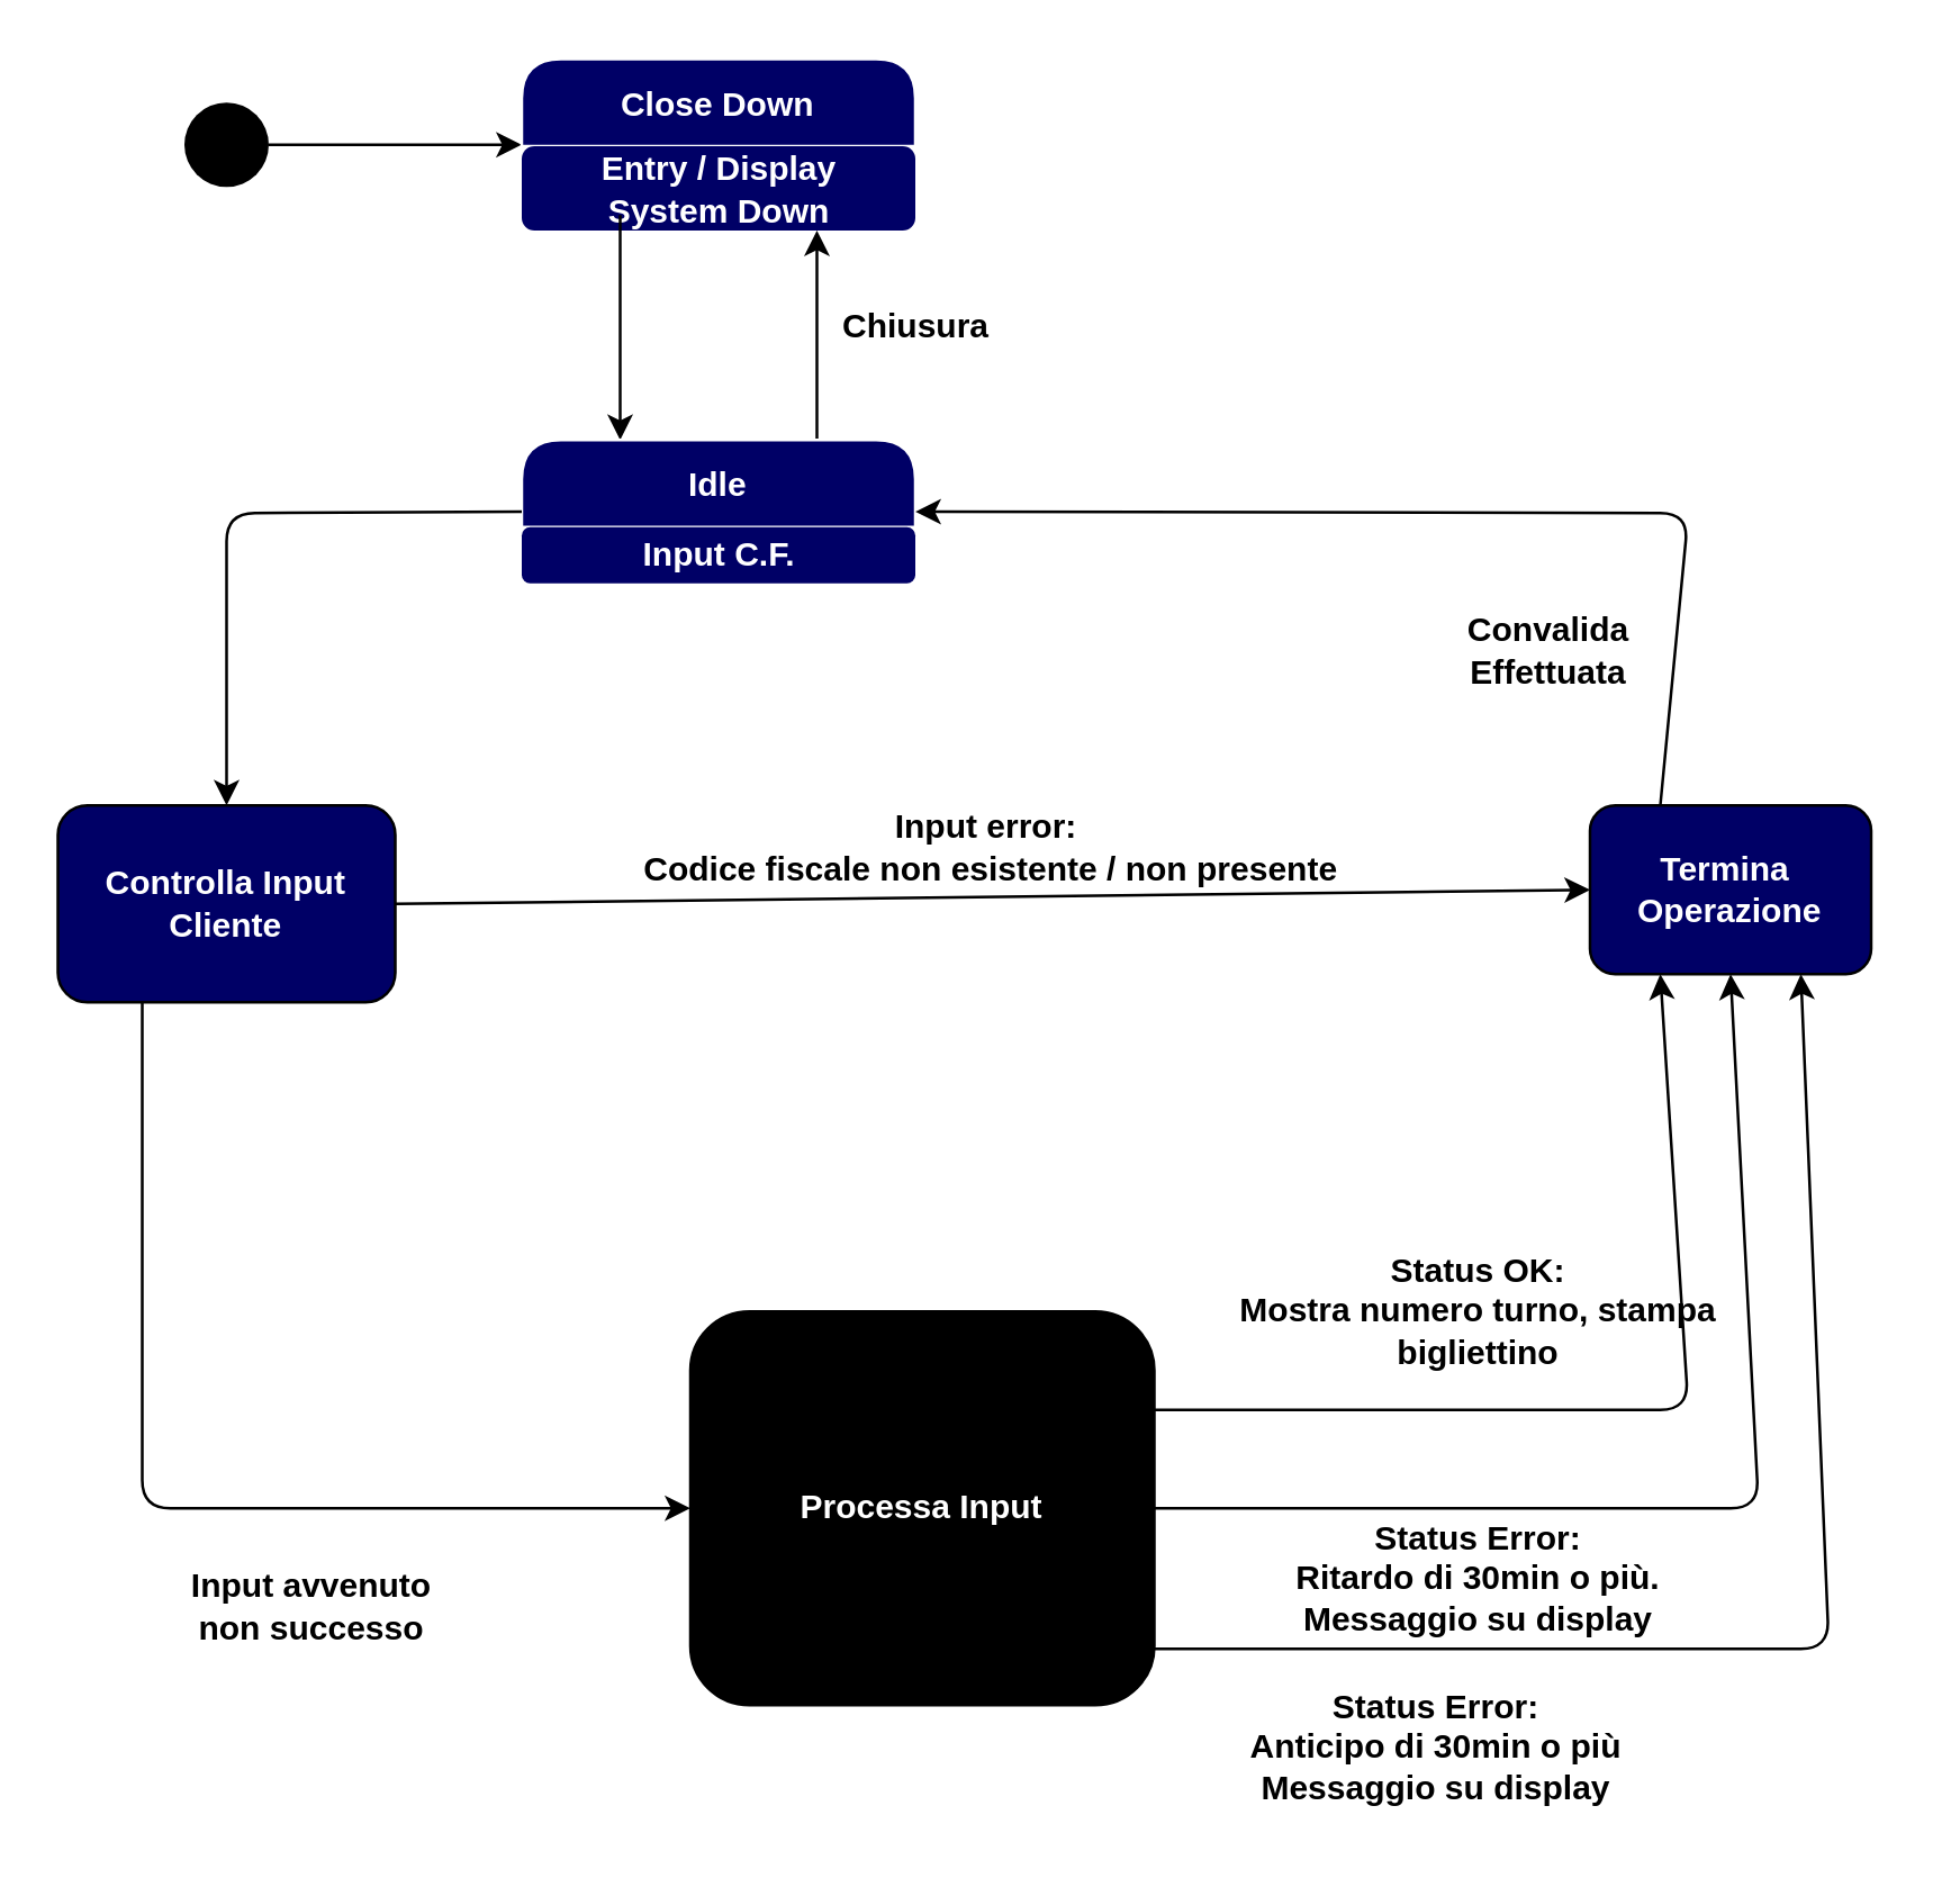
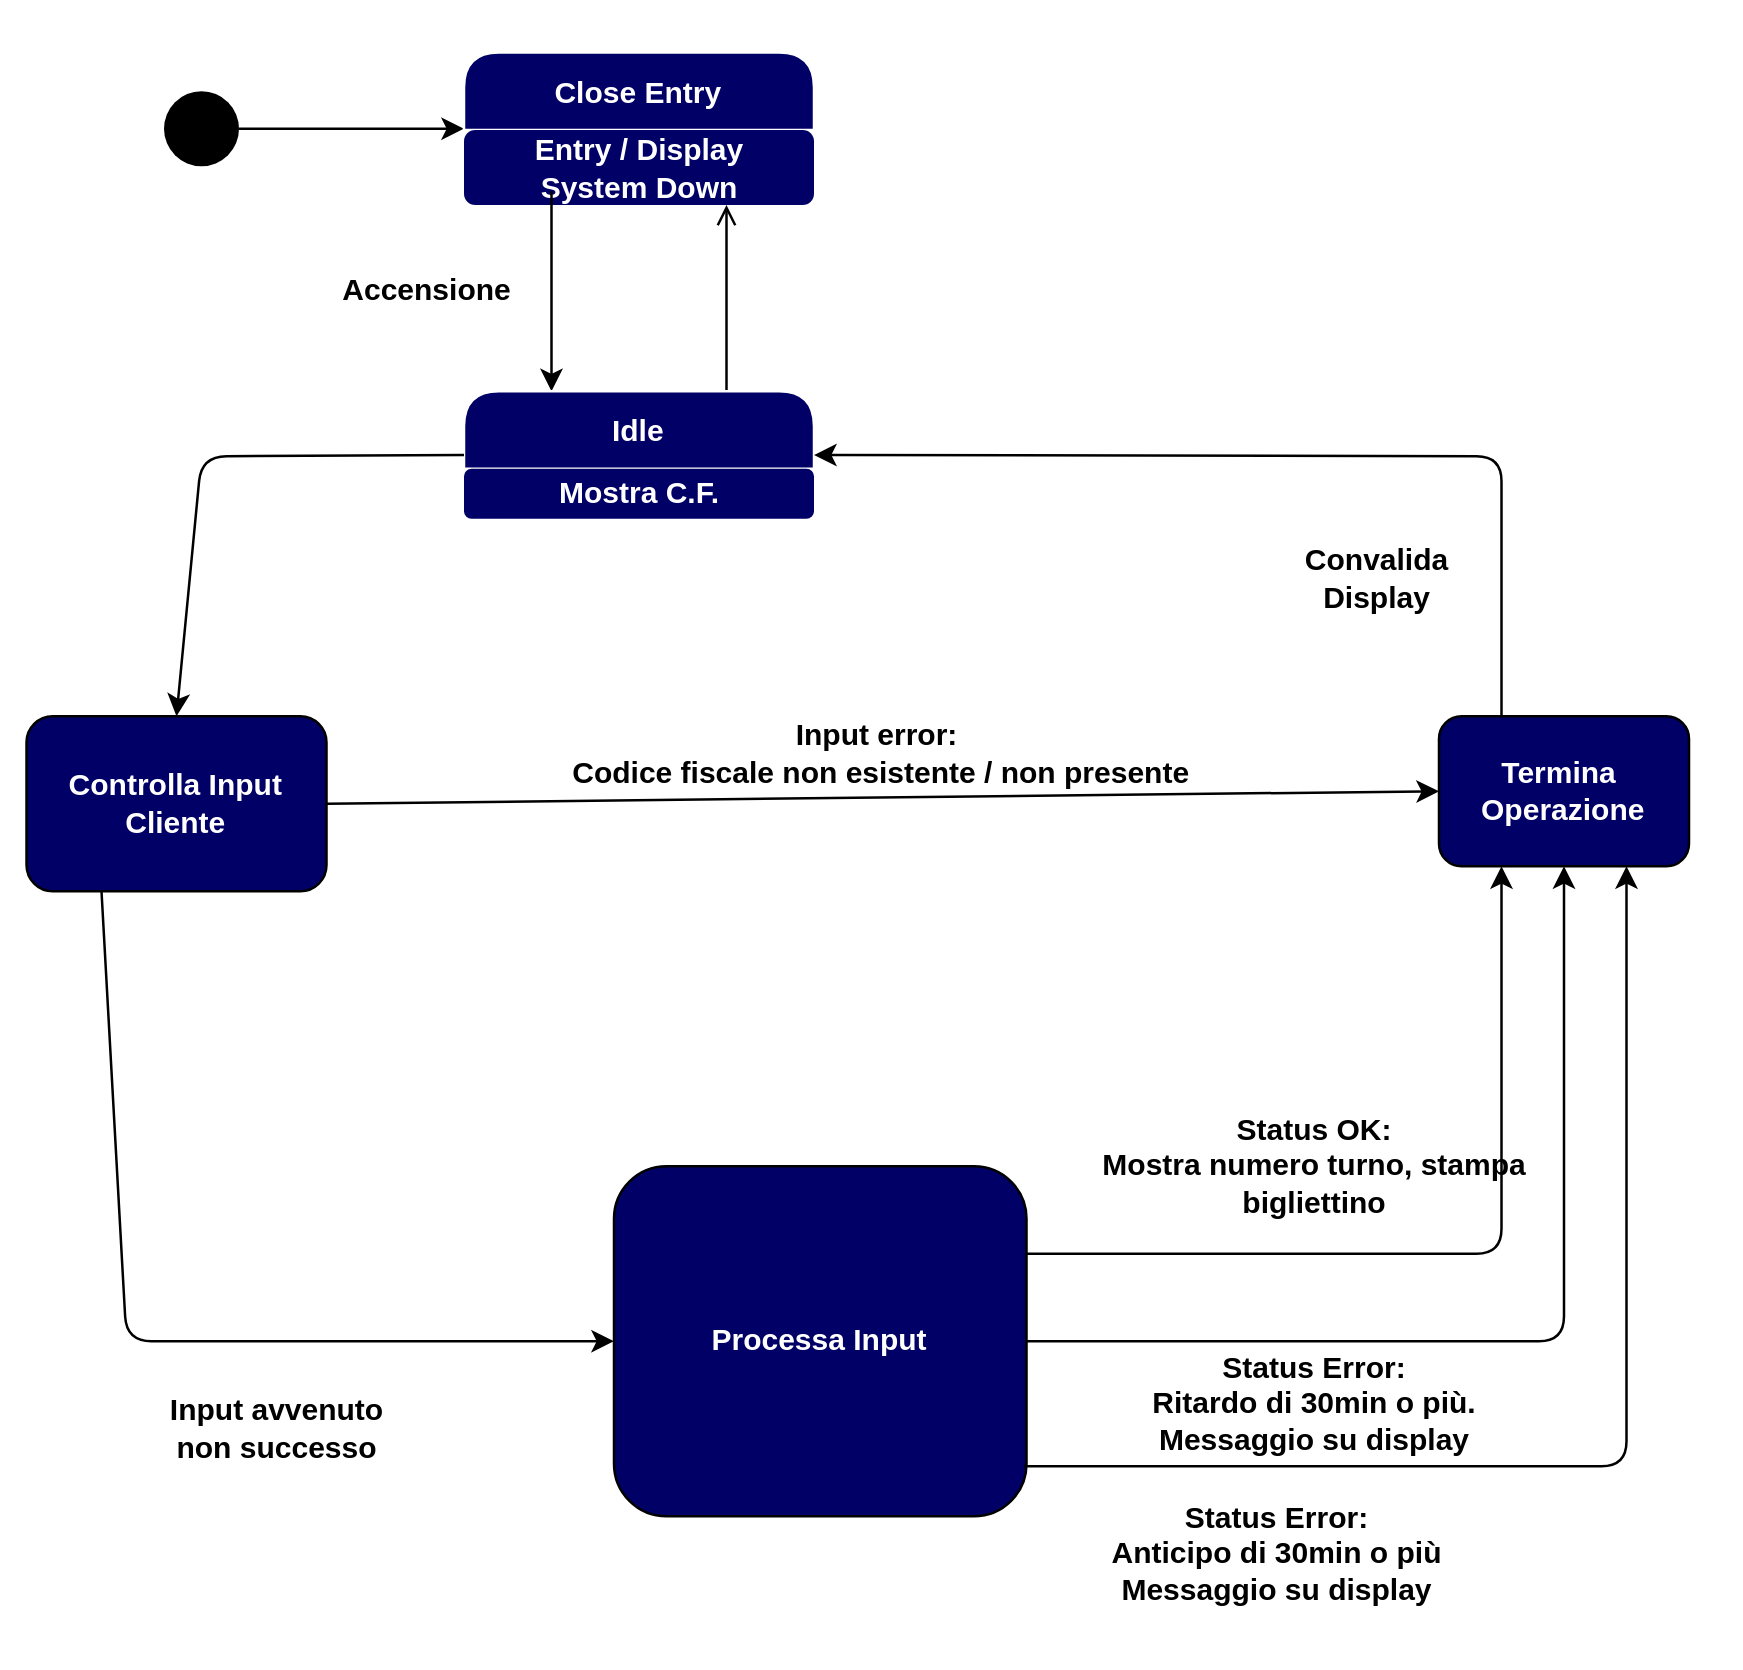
  <mxCell id="0" />
  <mxCell id="1" parent="0" />
  <mxCell id="2" value="" style="ellipse;fillColor=#000000;strokeColor=none;" vertex="1" parent="1"><mxGeometry x="65" y="36" width="30" height="30" as="geometry" /></mxCell>
  <mxCell id="3" value="" style="endArrow=classic;html=1;exitX=1;exitY=0.5;exitDx=0;exitDy=0;entryX=0;entryY=0.5;entryDx=0;entryDy=0;" edge="1" parent="1" source="2" target="4"><mxGeometry width="50" height="50" relative="1" as="geometry"><mxPoint x="365" y="436" as="sourcePoint" /><mxPoint x="185" y="51" as="targetPoint" /></mxGeometry></mxCell>
- <mxCell id="4" value="Close Down" style="swimlane;fontStyle=1;childLayout=stackLayout;horizontal=1;startSize=31;horizontalStack=0;resizeParent=1;resizeParentMax=0;resizeLast=0;collapsible=1;marginBottom=0;rounded=1;fillColor=#000066;fontColor=#FFFFFF;swimlaneLine=1;strokeColor=#FFFFFF;" vertex="1" parent="1"><mxGeometry x="185" y="20.5" width="140" height="61" as="geometry" /></mxCell>
+ <mxCell id="4" value="Close Entry" style="swimlane;fontStyle=1;childLayout=stackLayout;horizontal=1;startSize=31;horizontalStack=0;resizeParent=1;resizeParentMax=0;resizeLast=0;collapsible=1;marginBottom=0;rounded=1;fillColor=#000066;fontColor=#FFFFFF;swimlaneLine=1;strokeColor=#FFFFFF;" vertex="1" parent="1"><mxGeometry x="185" y="20.5" width="140" height="61" as="geometry" /></mxCell>
  <mxCell id="5" value="&lt;font color=&quot;#ffffff&quot;&gt;&lt;b&gt;Entry / Display &lt;br&gt;System Down&lt;/b&gt;&lt;/font&gt;" style="text;html=1;align=center;verticalAlign=middle;resizable=0;points=[];autosize=1;fillColor=#000066;rounded=1;" vertex="1" parent="4"><mxGeometry y="31" width="140" height="30" as="geometry" /></mxCell>
  <mxCell id="6" value="" style="endArrow=classic;html=1;entryX=0.25;entryY=0;entryDx=0;entryDy=0;" edge="1" parent="1" target="11"><mxGeometry width="50" height="50" relative="1" as="geometry"><mxPoint x="220" y="76" as="sourcePoint" /><mxPoint x="220" y="156" as="targetPoint" /></mxGeometry></mxCell>
- <mxCell id="7" value="" style="endArrow=classic;html=1;entryX=0.75;entryY=1;entryDx=0;entryDy=0;exitX=0.75;exitY=0;exitDx=0;exitDy=0;entryPerimeter=0;" edge="1" parent="1" source="11" target="5"><mxGeometry width="50" height="50" relative="1" as="geometry"><mxPoint x="290" y="156" as="sourcePoint" /><mxPoint x="285" y="186" as="targetPoint" /></mxGeometry></mxCell>
- <mxCell id="8" value="Chiusura" style="text;html=1;align=center;verticalAlign=middle;resizable=0;points=[];autosize=1;fontStyle=1" vertex="1" parent="1"><mxGeometry x="290" y="106" width="70" height="20" as="geometry" /></mxCell>
+ <mxCell id="7" value="" style="endArrow=open;html=1;entryX=0.75;entryY=1;entryDx=0;entryDy=0;exitX=0.75;exitY=0;exitDx=0;exitDy=0;entryPerimeter=0;" edge="1" parent="1" source="11" target="5"><mxGeometry width="50" height="50" relative="1" as="geometry"><mxPoint x="290" y="156" as="sourcePoint" /><mxPoint x="285" y="186" as="targetPoint" /></mxGeometry></mxCell>
+ <mxCell id="9" value="Accensione" style="text;html=1;align=center;verticalAlign=middle;resizable=0;points=[];autosize=1;fontStyle=1" vertex="1" parent="1"><mxGeometry x="130" y="106" width="80" height="20" as="geometry" /></mxCell>
  <mxCell id="10" value="&lt;span style=&quot;color: rgba(0 , 0 , 0 , 0) ; font-family: monospace ; font-size: 0px&quot;&gt;Se&lt;/span&gt;" style="text;html=1;align=center;verticalAlign=middle;resizable=0;points=[];autosize=1;" vertex="1" parent="1"><mxGeometry x="245" y="186" width="20" height="20" as="geometry" /></mxCell>
  <mxCell id="11" value="Idle" style="swimlane;fontStyle=1;childLayout=stackLayout;horizontal=1;startSize=31;horizontalStack=0;resizeParent=1;resizeParentMax=0;resizeLast=0;collapsible=1;marginBottom=0;rounded=1;fillColor=#000066;fontColor=#FFFFFF;strokeColor=#FFFFFF;" vertex="1" parent="1"><mxGeometry x="185" y="156" width="140" height="51" as="geometry" /></mxCell>
- <mxCell id="12" value="Input C.F." style="text;html=1;align=center;verticalAlign=middle;resizable=0;points=[];autosize=1;fillColor=#000066;fontColor=#FFFFFF;fontStyle=1;rounded=1;" vertex="1" parent="11"><mxGeometry y="31" width="140" height="20" as="geometry" /></mxCell>
+ <mxCell id="12" value="Mostra C.F." style="text;html=1;align=center;verticalAlign=middle;resizable=0;points=[];autosize=1;fillColor=#000066;fontColor=#FFFFFF;fontStyle=1;rounded=1;" vertex="1" parent="11"><mxGeometry y="31" width="140" height="20" as="geometry" /></mxCell>
  <mxCell id="13" value="" style="endArrow=classic;html=1;exitX=0;exitY=0.5;exitDx=0;exitDy=0;entryX=0.5;entryY=0;entryDx=0;entryDy=0;" edge="1" parent="1" source="11" target="14"><mxGeometry width="50" height="50" relative="1" as="geometry"><mxPoint x="365" y="426" as="sourcePoint" /><mxPoint x="75" y="276" as="targetPoint" /><Array as="points"><mxPoint x="80" y="182" /></Array></mxGeometry></mxCell>
- <mxCell id="14" value="Controlla Input&lt;br&gt;Cliente" style="rounded=1;whiteSpace=wrap;html=1;fillColor=#000066;fontColor=#FFFFFF;fontStyle=1" vertex="1" parent="1"><mxGeometry x="20" y="286" width="120" height="70" as="geometry" /></mxCell>
+ <mxCell id="14" value="Controlla Input&lt;br&gt;Cliente" style="rounded=1;whiteSpace=wrap;html=1;fillColor=#000066;fontColor=#FFFFFF;fontStyle=1" vertex="1" parent="1"><mxGeometry x="10" y="286" width="120" height="70" as="geometry" /></mxCell>
  <mxCell id="15" value="" style="endArrow=classic;html=1;exitX=0.25;exitY=1;exitDx=0;exitDy=0;entryX=0;entryY=0.5;entryDx=0;entryDy=0;" edge="1" parent="1" source="14" target="16"><mxGeometry width="50" height="50" relative="1" as="geometry"><mxPoint x="365" y="396" as="sourcePoint" /><mxPoint x="175" y="466" as="targetPoint" /><Array as="points"><mxPoint x="50" y="536" /></Array></mxGeometry></mxCell>
- <mxCell id="16" value="Processa Input" style="rounded=1;whiteSpace=wrap;html=1;fillColor=#000000;fontColor=#FFFFFF;fontStyle=1;align=center;" vertex="1" parent="1"><mxGeometry x="245" y="466" width="165" height="140" as="geometry" /></mxCell>
+ <mxCell id="16" value="Processa Input" style="rounded=1;whiteSpace=wrap;html=1;fillColor=#000066;fontColor=#FFFFFF;fontStyle=1;align=center;" vertex="1" parent="1"><mxGeometry x="245" y="466" width="165" height="140" as="geometry" /></mxCell>
  <mxCell id="17" value="Input avvenuto&lt;br&gt;non successo" style="text;html=1;align=center;verticalAlign=middle;resizable=0;points=[];autosize=1;fontStyle=1" vertex="1" parent="1"><mxGeometry x="60" y="556" width="100" height="30" as="geometry" /></mxCell>
  <mxCell id="18" value="" style="endArrow=classic;html=1;exitX=1;exitY=0.25;exitDx=0;exitDy=0;entryX=0.25;entryY=1;entryDx=0;entryDy=0;" edge="1" parent="1" source="16" target="19"><mxGeometry width="50" height="50" relative="1" as="geometry"><mxPoint x="625" y="506" as="sourcePoint" /><mxPoint x="625" y="366" as="targetPoint" /><Array as="points"><mxPoint x="600" y="501" /></Array></mxGeometry></mxCell>
- <mxCell id="19" value="Termina&amp;nbsp;&lt;br&gt;Operazione" style="rounded=1;whiteSpace=wrap;html=1;fillColor=#000066;fontColor=#FFFFFF;fontStyle=1" vertex="1" parent="1"><mxGeometry x="565" y="286" width="100" height="60" as="geometry" /></mxCell>
+ <mxCell id="19" value="Termina&amp;nbsp;&lt;br&gt;Operazione" style="rounded=1;whiteSpace=wrap;html=1;fillColor=#000066;fontColor=#FFFFFF;fontStyle=1" vertex="1" parent="1"><mxGeometry x="575" y="286" width="100" height="60" as="geometry" /></mxCell>
  <mxCell id="20" value="Status OK:&lt;br&gt;Mostra numero turno, stampa&lt;br&gt;bigliettino" style="text;html=1;align=center;verticalAlign=middle;resizable=0;points=[];autosize=1;fontStyle=1" vertex="1" parent="1"><mxGeometry x="435" y="441" width="180" height="50" as="geometry" /></mxCell>
  <mxCell id="21" value="" style="endArrow=classic;html=1;exitX=0.25;exitY=0;exitDx=0;exitDy=0;entryX=1;entryY=0.5;entryDx=0;entryDy=0;" edge="1" parent="1" source="19" target="11"><mxGeometry width="50" height="50" relative="1" as="geometry"><mxPoint x="365" y="406" as="sourcePoint" /><mxPoint x="415" y="356" as="targetPoint" /><Array as="points"><mxPoint x="600" y="182" /></Array></mxGeometry></mxCell>
- <mxCell id="22" value="Convalida &lt;br&gt;Effettuata" style="text;html=1;align=center;verticalAlign=middle;resizable=0;points=[];autosize=1;fontStyle=1" vertex="1" parent="1"><mxGeometry x="515" y="216" width="70" height="30" as="geometry" /></mxCell>
+ <mxCell id="22" value="Convalida &lt;br&gt;Display" style="text;html=1;align=center;verticalAlign=middle;resizable=0;points=[];autosize=1;fontStyle=1" vertex="1" parent="1"><mxGeometry x="515" y="216" width="70" height="30" as="geometry" /></mxCell>
  <mxCell id="23" value="" style="endArrow=classic;html=1;fontColor=#FFFFFF;exitX=1;exitY=0.5;exitDx=0;exitDy=0;entryX=0;entryY=0.5;entryDx=0;entryDy=0;" edge="1" parent="1" source="14" target="19"><mxGeometry width="50" height="50" relative="1" as="geometry"><mxPoint x="365" y="416" as="sourcePoint" /><mxPoint x="415" y="366" as="targetPoint" /></mxGeometry></mxCell>
  <mxCell id="24" value="&lt;font color=&quot;#000000&quot;&gt;Input error:&lt;br&gt;&amp;nbsp;Codice fiscale non esistente / non presente&lt;/font&gt;" style="text;html=1;align=center;verticalAlign=middle;resizable=0;points=[];autosize=1;fontColor=#FFFFFF;fontStyle=1" vertex="1" parent="1"><mxGeometry x="215" y="286" width="270" height="30" as="geometry" /></mxCell>
  <mxCell id="25" value="" style="endArrow=classic;html=1;exitX=1;exitY=0.5;exitDx=0;exitDy=0;entryX=0.5;entryY=1;entryDx=0;entryDy=0;" edge="1" parent="1" source="16" target="19"><mxGeometry width="50" height="50" relative="1" as="geometry"><mxPoint x="495" y="576" as="sourcePoint" /><mxPoint x="685" y="401" as="targetPoint" /><Array as="points"><mxPoint x="625" y="536" /></Array></mxGeometry></mxCell>
  <mxCell id="26" value="" style="endArrow=classic;html=1;exitX=0.994;exitY=0.857;exitDx=0;exitDy=0;entryX=0.75;entryY=1;entryDx=0;entryDy=0;exitPerimeter=0;" edge="1" parent="1" source="16" target="19"><mxGeometry width="50" height="50" relative="1" as="geometry"><mxPoint x="515" y="596" as="sourcePoint" /><mxPoint x="730" y="406" as="targetPoint" /><Array as="points"><mxPoint x="650" y="586" /></Array></mxGeometry></mxCell>
  <mxCell id="27" value="&lt;font color=&quot;#000000&quot;&gt;Status Error:&lt;br&gt;Ritardo di 30min o più.&lt;br&gt;Messaggio su display&lt;br&gt;&lt;/font&gt;" style="text;html=1;align=center;verticalAlign=middle;resizable=0;points=[];autosize=1;fontColor=#FFFFFF;fontStyle=1" vertex="1" parent="1"><mxGeometry x="455" y="536" width="140" height="50" as="geometry" /></mxCell>
  <mxCell id="28" value="&lt;font color=&quot;#000000&quot;&gt;Status Error:&lt;br&gt;Anticipo di 30min o più&lt;br&gt;&lt;/font&gt;&lt;span style=&quot;color: rgb(0 , 0 , 0)&quot;&gt;Messaggio su display&lt;/span&gt;&lt;font color=&quot;#000000&quot;&gt;&lt;br&gt;&lt;/font&gt;" style="text;html=1;align=center;verticalAlign=middle;resizable=0;points=[];autosize=1;fontColor=#FFFFFF;fontStyle=1" vertex="1" parent="1"><mxGeometry x="435" y="596" width="150" height="50" as="geometry" /></mxCell>
